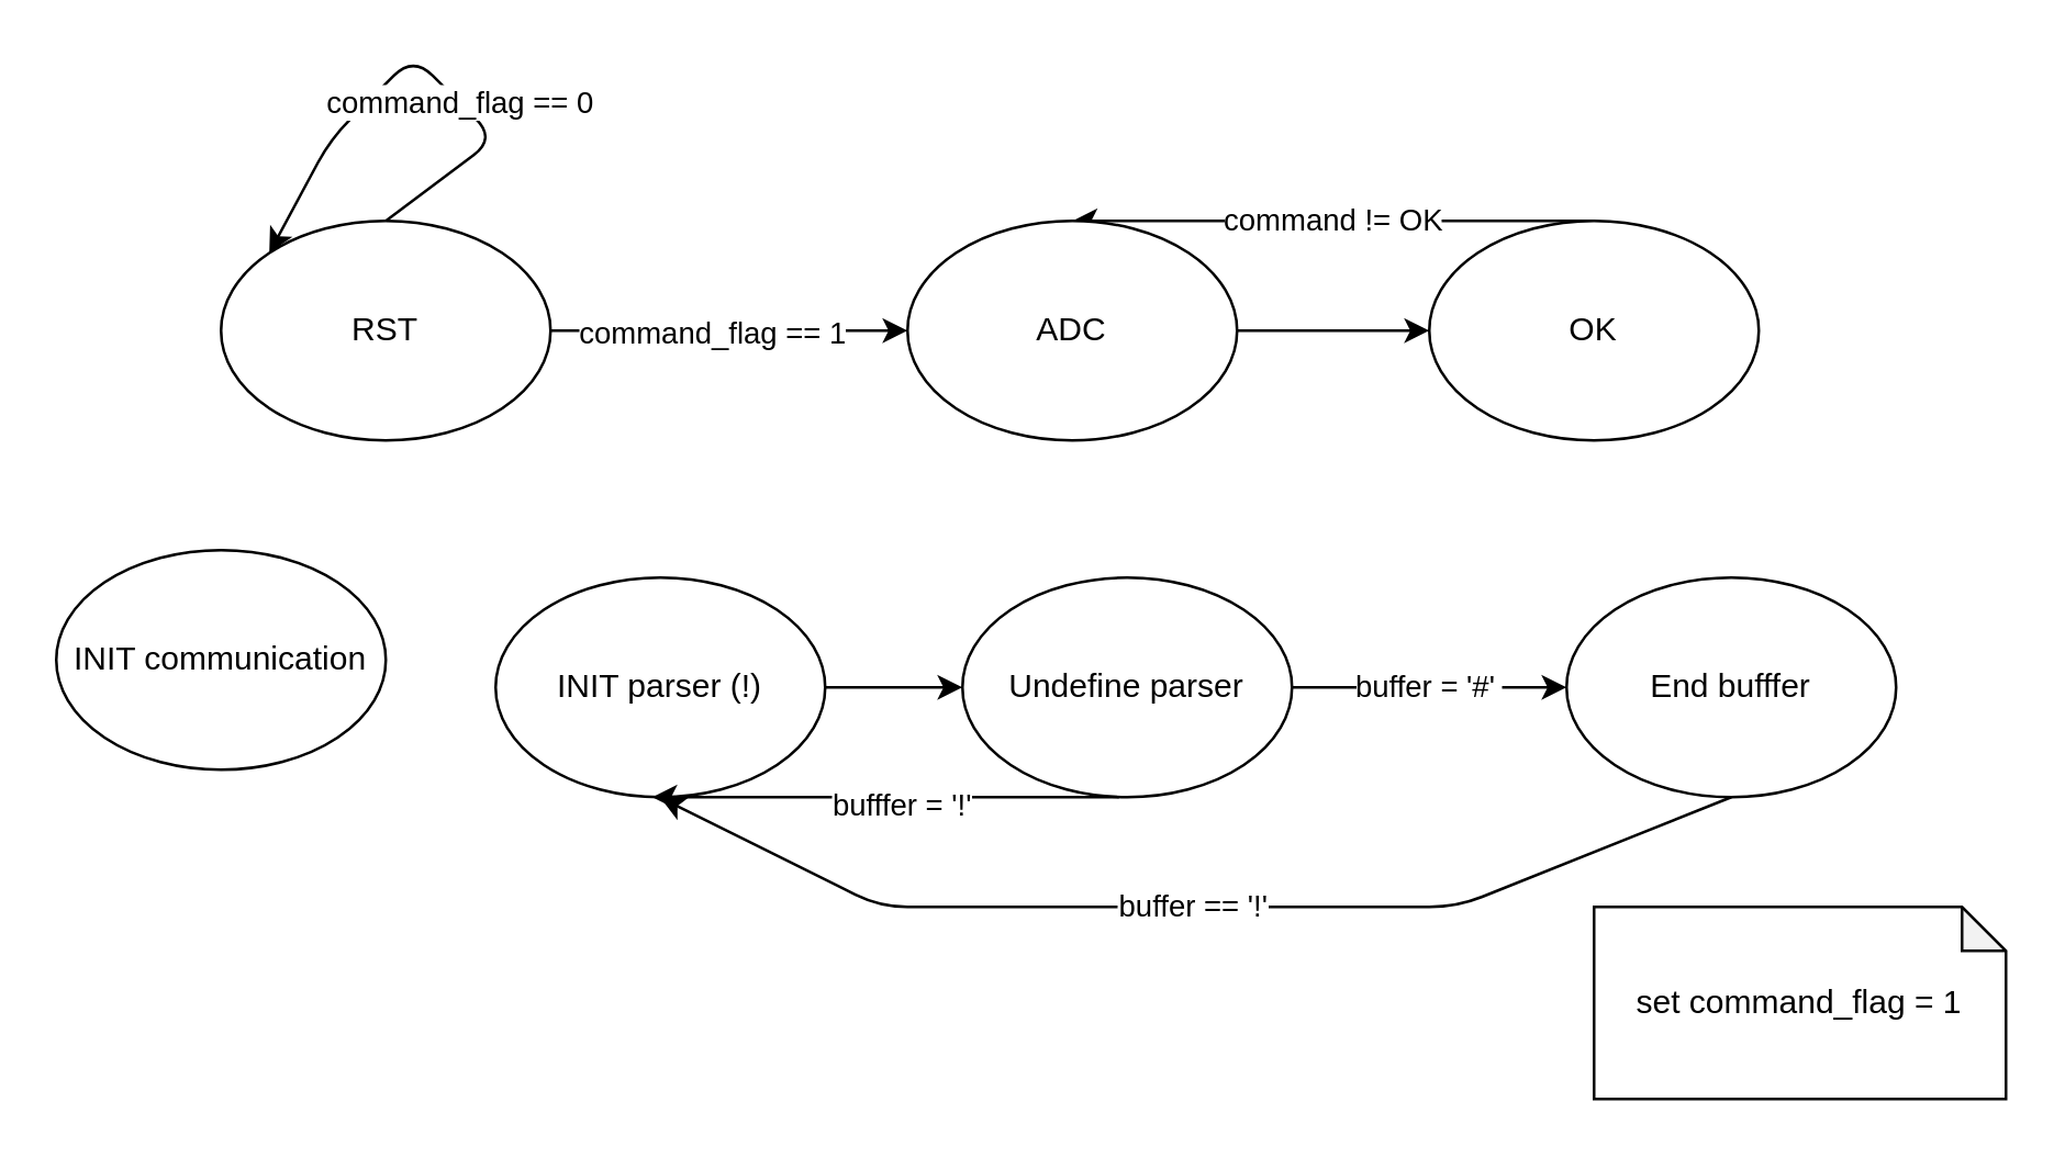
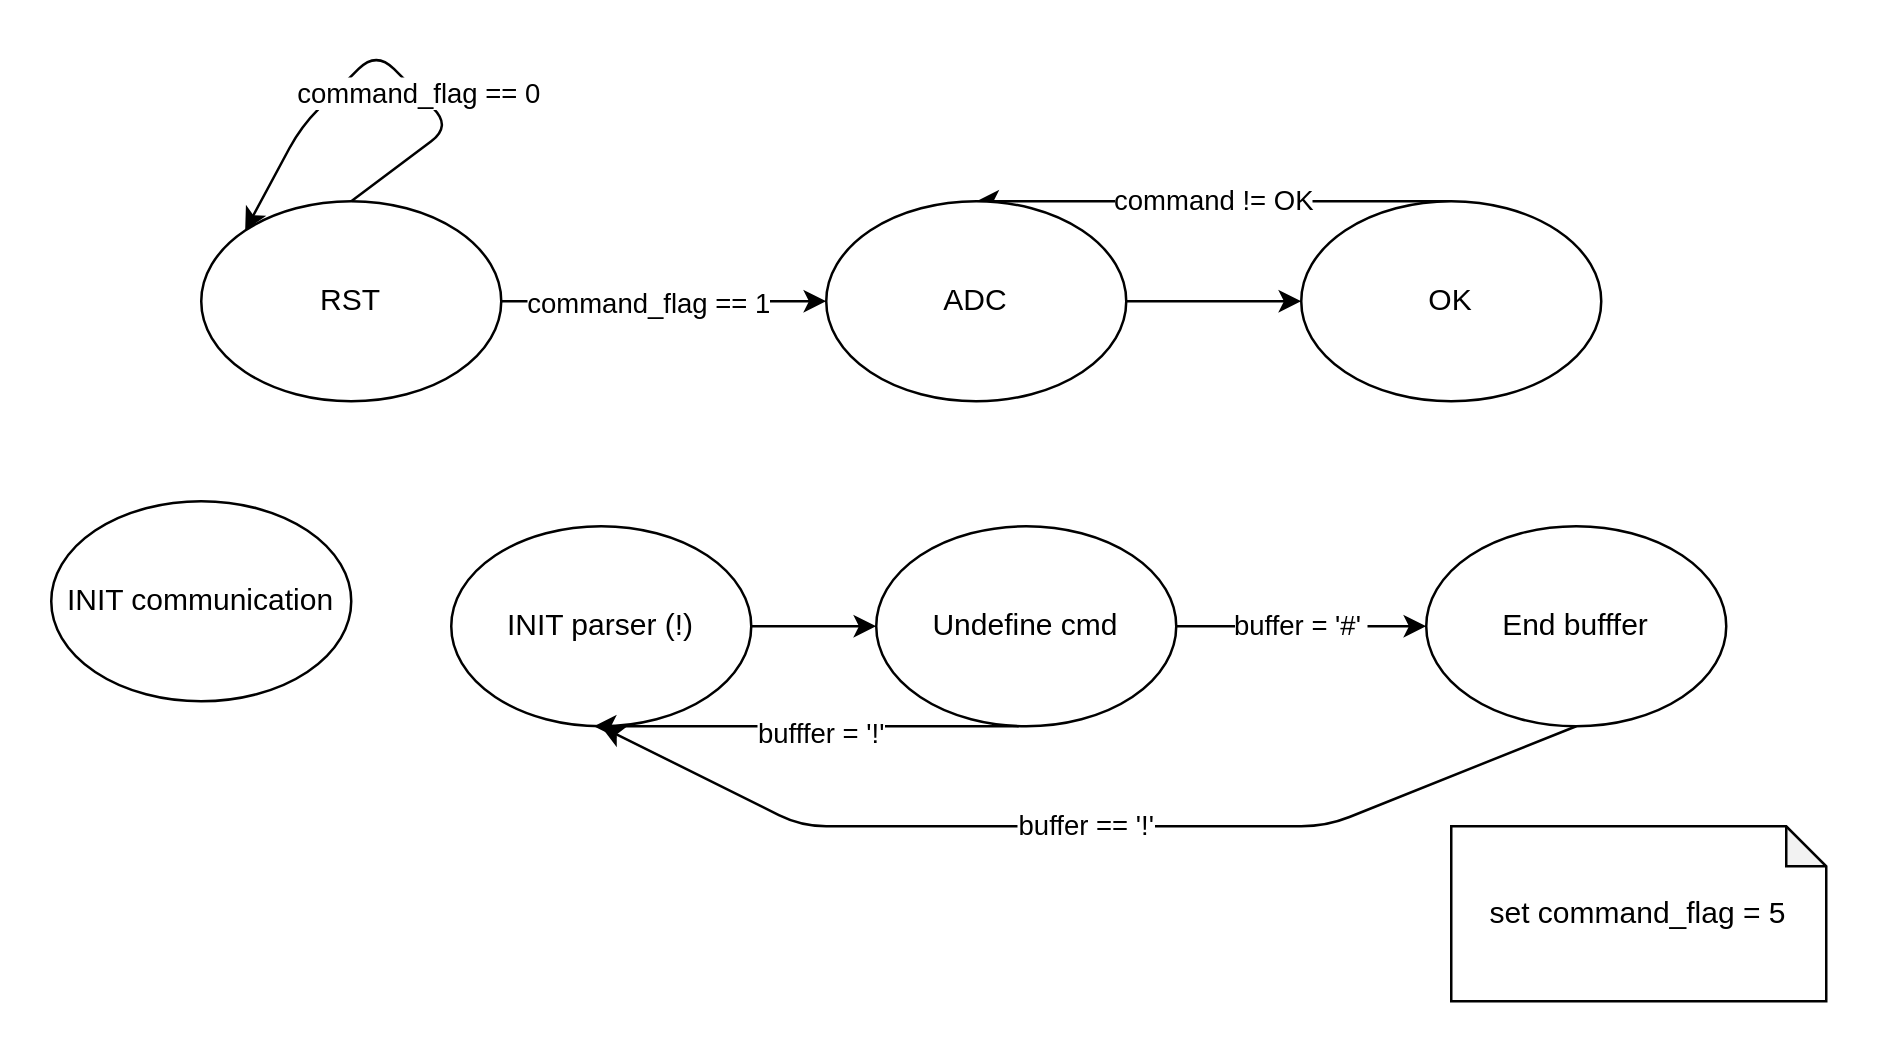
  <mxCell id="0" />
  <mxCell id="1" parent="0" />
  <mxCell id="2" value="INIT communication" style="ellipse;whiteSpace=wrap;html=1;" parent="1" vertex="1"><mxGeometry x="20" y="200" width="120" height="80" as="geometry" /></mxCell>
  <mxCell id="3" style="edgeStyle=none;html=1;exitX=1;exitY=0.5;exitDx=0;exitDy=0;entryX=0;entryY=0.5;entryDx=0;entryDy=0;" parent="1" source="5" target="10" edge="1"><mxGeometry relative="1" as="geometry"><mxPoint x="40" y="230" as="targetPoint" /></mxGeometry></mxCell>
  <mxCell id="4" value="command_flag == 1" style="edgeLabel;html=1;align=center;verticalAlign=middle;resizable=0;points=[];" parent="3" vertex="1" connectable="0"><mxGeometry x="-0.218" y="-2" relative="1" as="geometry"><mxPoint x="7" y="-2" as="offset" /></mxGeometry></mxCell>
  <mxCell id="5" value="RST" style="ellipse;whiteSpace=wrap;html=1;" parent="1" vertex="1"><mxGeometry x="80" y="80" width="120" height="80" as="geometry" /></mxCell>
  <mxCell id="6" style="edgeStyle=none;html=1;exitX=1;exitY=0;exitDx=0;exitDy=0;entryX=0;entryY=0;entryDx=0;entryDy=0;" parent="1" source="8" target="8" edge="1"><mxGeometry relative="1" as="geometry"><mxPoint x="600" y="-70" as="targetPoint" /></mxGeometry></mxCell>
  <mxCell id="7" value="command != OK" style="edgeStyle=none;html=1;exitX=0.5;exitY=0;exitDx=0;exitDy=0;entryX=0.5;entryY=0;entryDx=0;entryDy=0;" parent="1" source="8" target="10" edge="1"><mxGeometry relative="1" as="geometry" /></mxCell>
  <mxCell id="8" value="OK" style="ellipse;whiteSpace=wrap;html=1;" parent="1" vertex="1"><mxGeometry x="520" y="80" width="120" height="80" as="geometry" /></mxCell>
  <mxCell id="9" style="edgeStyle=none;html=1;exitX=1;exitY=0.5;exitDx=0;exitDy=0;entryX=0;entryY=0.5;entryDx=0;entryDy=0;" parent="1" source="10" target="8" edge="1"><mxGeometry relative="1" as="geometry" /></mxCell>
  <mxCell id="10" value="ADC" style="ellipse;whiteSpace=wrap;html=1;" parent="1" vertex="1"><mxGeometry x="330" y="80" width="120" height="80" as="geometry" /></mxCell>
  <mxCell id="11" value="command_flag == 0" style="edgeStyle=none;html=1;exitX=0.5;exitY=0;exitDx=0;exitDy=0;entryX=0;entryY=0;entryDx=0;entryDy=0;" parent="1" source="5" target="5" edge="1"><mxGeometry x="-0.246" relative="1" as="geometry"><Array as="points"><mxPoint x="180" y="50" /><mxPoint x="150" y="20" /><mxPoint x="120" y="50" /></Array><mxPoint as="offset" /></mxGeometry></mxCell>
  <mxCell id="12" style="edgeStyle=none;html=1;exitX=1;exitY=0.5;exitDx=0;exitDy=0;" parent="1" source="13" edge="1"><mxGeometry relative="1" as="geometry"><mxPoint x="350" y="250" as="targetPoint" /></mxGeometry></mxCell>
  <mxCell id="13" value="INIT parser (!)" style="ellipse;whiteSpace=wrap;html=1;" parent="1" vertex="1"><mxGeometry x="180" y="210" width="120" height="80" as="geometry" /></mxCell>
  <mxCell id="14" style="edgeStyle=none;html=1;exitX=0.5;exitY=1;exitDx=0;exitDy=0;entryX=0.5;entryY=1;entryDx=0;entryDy=0;" parent="1" edge="1"><mxGeometry relative="1" as="geometry"><mxPoint x="407" y="290" as="sourcePoint" /><mxPoint x="237" y="290" as="targetPoint" /></mxGeometry></mxCell>
  <mxCell id="15" value="bufffer = '!'" style="edgeLabel;html=1;align=center;verticalAlign=middle;resizable=0;points=[];" parent="14" vertex="1" connectable="0"><mxGeometry x="-0.063" y="2" relative="1" as="geometry"><mxPoint as="offset" /></mxGeometry></mxCell>
- <mxCell id="16" value="Undefine parser" style="ellipse;whiteSpace=wrap;html=1;" parent="1" vertex="1"><mxGeometry x="350" y="210" width="120" height="80" as="geometry" /></mxCell>
+ <mxCell id="16" value="Undefine cmd" style="ellipse;whiteSpace=wrap;html=1;" parent="1" vertex="1"><mxGeometry x="350" y="210" width="120" height="80" as="geometry" /></mxCell>
  <mxCell id="17" value="buffer == '!'" style="edgeStyle=none;html=1;exitX=0.5;exitY=1;exitDx=0;exitDy=0;" edge="1" parent="1" source="18"><mxGeometry relative="1" as="geometry"><mxPoint x="240" y="290.167" as="targetPoint" /><Array as="points"><mxPoint x="530" y="330" /><mxPoint x="430" y="330" /><mxPoint x="320" y="330" /></Array></mxGeometry></mxCell>
  <mxCell id="18" value="End bufffer" style="ellipse;whiteSpace=wrap;html=1;" parent="1" vertex="1"><mxGeometry x="570" y="210" width="120" height="80" as="geometry" /></mxCell>
  <mxCell id="19" value="buffer = '#'&amp;nbsp;" style="endArrow=classic;html=1;exitX=1;exitY=0.5;exitDx=0;exitDy=0;entryX=0;entryY=0.5;entryDx=0;entryDy=0;" parent="1" source="16" target="18" edge="1"><mxGeometry width="50" height="50" relative="1" as="geometry"><mxPoint x="490" y="130" as="sourcePoint" /><mxPoint x="540" y="80" as="targetPoint" /><Array as="points"><mxPoint x="500" y="250" /></Array></mxGeometry></mxCell>
- <mxCell id="20" value="set command_flag = 1" style="shape=note;whiteSpace=wrap;html=1;backgroundOutline=1;darkOpacity=0.05;size=16;" vertex="1" parent="1"><mxGeometry x="580" y="330" width="150" height="70" as="geometry" /></mxCell>
+ <mxCell id="20" value="set command_flag = 5" style="shape=note;whiteSpace=wrap;html=1;backgroundOutline=1;darkOpacity=0.05;size=16;" vertex="1" parent="1"><mxGeometry x="580" y="330" width="150" height="70" as="geometry" /></mxCell>
